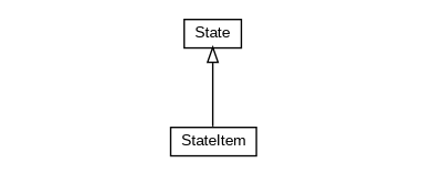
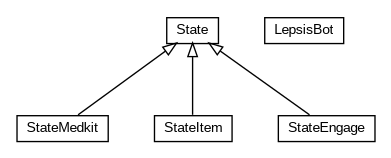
  digraph {
    nodesep=0.25
    ranksep=0.5
    node [fontcolor=black fontname=arial fontsize=10.0 shape=plaintext]
    edge [arrowtail=empty dir=back fontname=arial fontsize=10 headport=p labelfontname=arial labelfontsize=10 tailport=p]
+   n1 [label=<<table title="com.mycompany.ut2004afia.StateMedkit" border="0" cellborder="1" cellspacing="0" cellpadding="2" port="p" href="./StateMedkit.html"> 		<tr><td><table border="0" cellspacing="0" cellpadding="1"> <tr><td align="center" balign="center"> StateMedkit </td></tr> 		</table></td></tr> 		</table>>]
    n2 [label=<<table title="com.mycompany.ut2004afia.StateItem" border="0" cellborder="1" cellspacing="0" cellpadding="2" port="p" href="./StateItem.html"> 		<tr><td><table border="0" cellspacing="0" cellpadding="1"> <tr><td align="center" balign="center"> StateItem </td></tr> 		</table></td></tr> 		</table>>]
+   n3 [label=<<table title="com.mycompany.ut2004afia.StateEngage" border="0" cellborder="1" cellspacing="0" cellpadding="2" port="p" href="./StateEngage.html"> 		<tr><td><table border="0" cellspacing="0" cellpadding="1"> <tr><td align="center" balign="center"> StateEngage </td></tr> 		</table></td></tr> 		</table>>]
    n4 [label=<<table title="com.mycompany.ut2004afia.State" border="0" cellborder="1" cellspacing="0" cellpadding="2" port="p" href="./State.html"> 		<tr><td><table border="0" cellspacing="0" cellpadding="1"> <tr><td align="center" balign="center"> State </td></tr> 		</table></td></tr> 		</table>>]
+   n5 [label=<<table title="com.mycompany.ut2004afia.LepsisBot" border="0" cellborder="1" cellspacing="0" cellpadding="2" port="p" href="./LepsisBot.html"> 		<tr><td><table border="0" cellspacing="0" cellpadding="1"> <tr><td align="center" balign="center"> LepsisBot </td></tr> 		</table></td></tr> 		</table>>]
+   n4 -> n1
    n4 -> n2
+   n4 -> n3
  }
